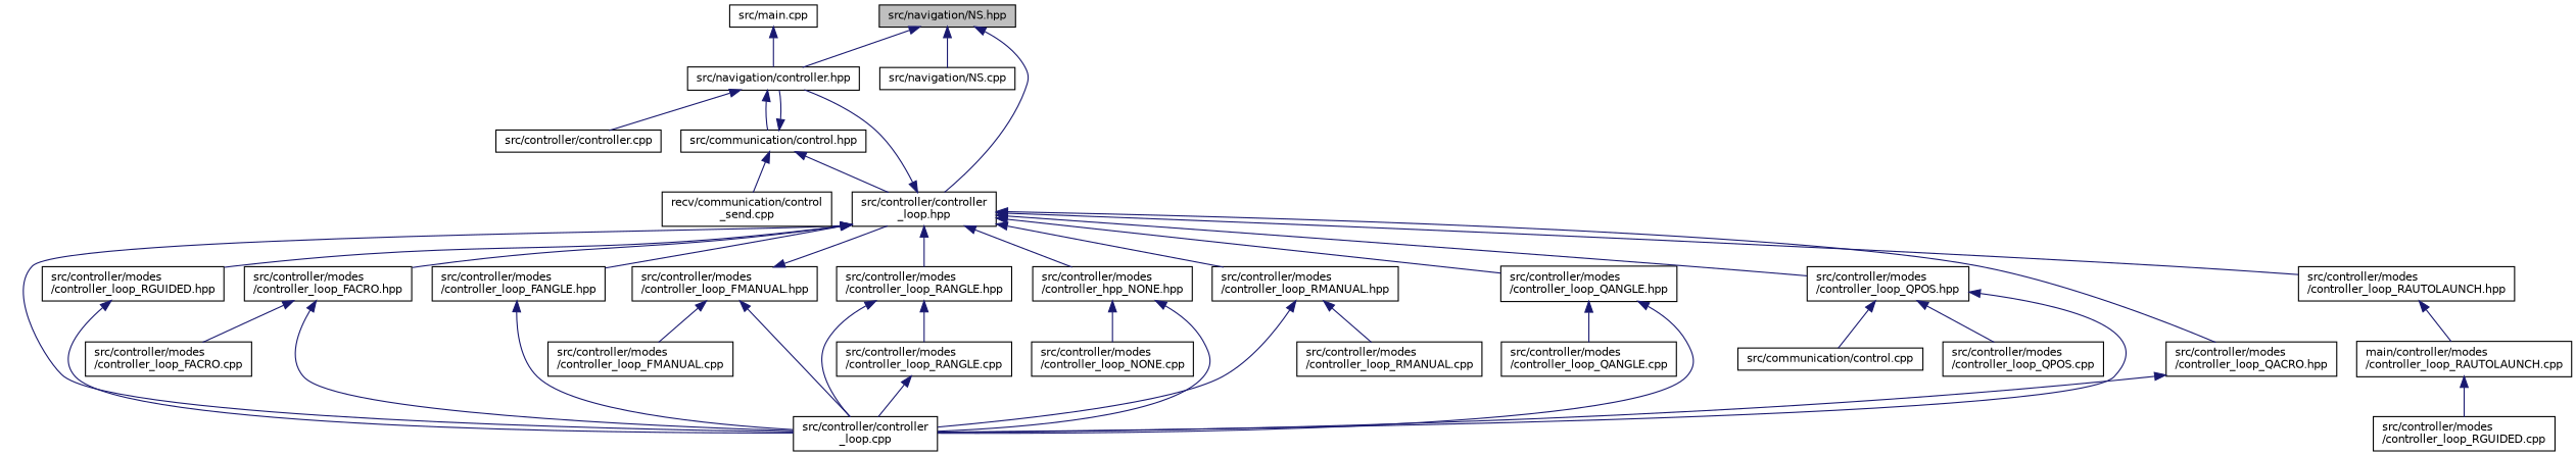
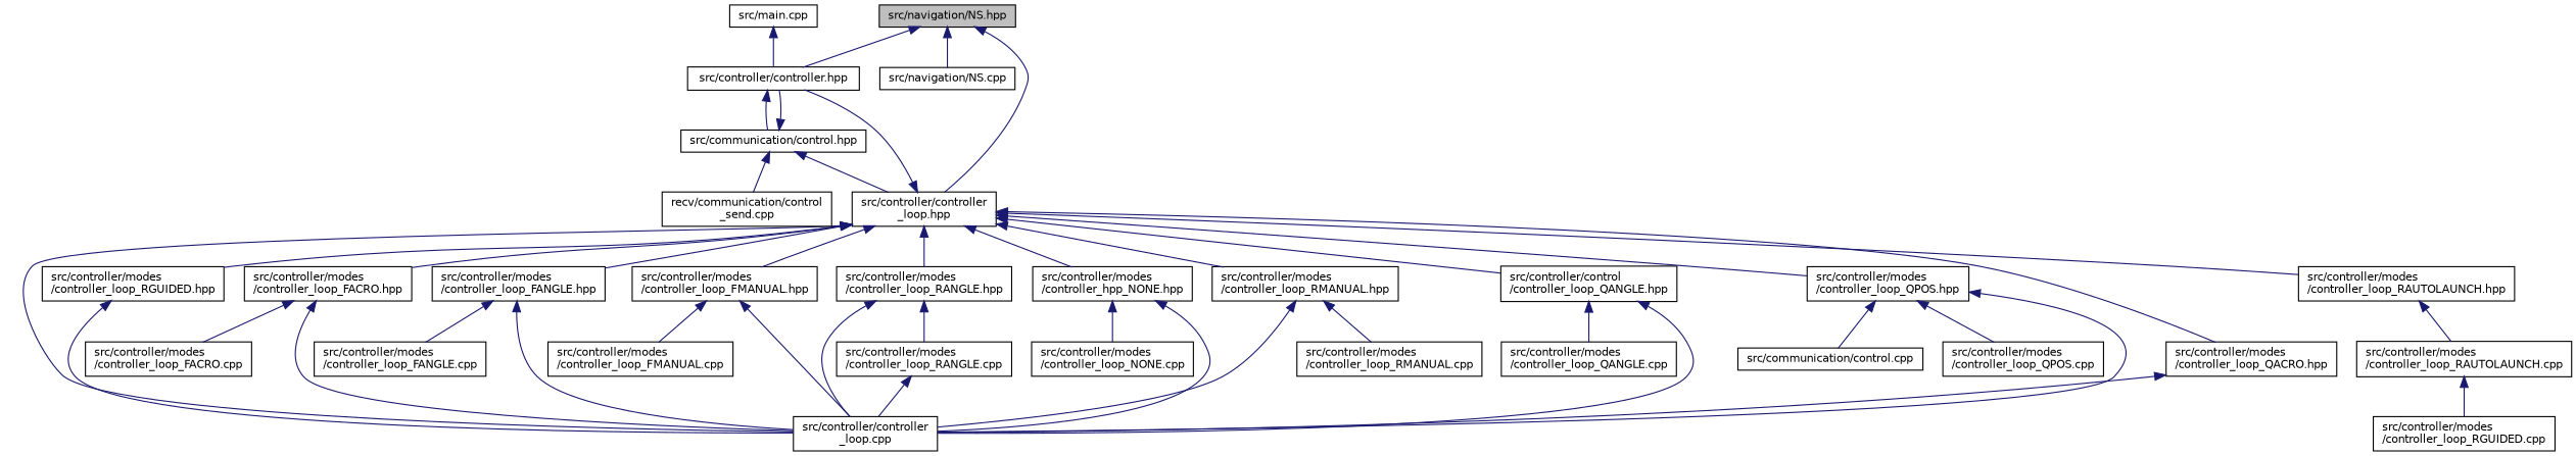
  digraph {
    node [color=black fillcolor=white fontname=Helvetica fontsize=10 shape=record style=filled]
    edge [color=midnightblue dir=back fontname=Helvetica fontsize=10 labelfontname=Helvetica labelfontsize=10 style=solid]
    n1 [fillcolor=grey75 fontcolor=black height=0.2 label="src/navigation/NS.hpp" width=0.4]
-   n2 [height=0.2 label="src/navigation/controller.hpp" width=0.4]
+   n2 [height=0.2 label="src/controller/controller.hpp" width=0.4]
    n3 [height=0.2 label="src/controller/controller\l_loop.hpp" width=0.4]
    n4 [height=0.2 label="src/navigation/NS.cpp" width=0.4]
    n5 [height=0.2 label="src/communication/control.hpp" width=0.4]
-   n6 [height=0.2 label="src/controller/controller.cpp" width=0.4]
    n7 [height=0.2 label="src/controller/controller\l_loop.cpp" width=0.4]
    n8 [height=0.2 label="src/controller/modes\l/controller_loop_FACRO.hpp" width=0.4]
    n9 [height=0.2 label="src/controller/modes\l/controller_loop_FANGLE.hpp" width=0.4]
    n10 [height=0.2 label="src/controller/modes\l/controller_loop_FMANUAL.hpp" width=0.4]
    n11 [height=0.2 label="src/controller/modes\l/controller_hpp_NONE.hpp" width=0.4]
    n12 [height=0.2 label="src/controller/modes\l/controller_loop_QACRO.hpp" width=0.4]
-   n13 [height=0.2 label="src/controller/modes\l/controller_loop_QANGLE.hpp" width=0.4]
+   n13 [height=0.2 label="src/controller/control\l/controller_loop_QANGLE.hpp" width=0.4]
    n14 [height=0.2 label="src/controller/modes\l/controller_loop_QPOS.hpp" width=0.4]
    n15 [height=0.2 label="src/controller/modes\l/controller_loop_RANGLE.hpp" width=0.4]
    n16 [height=0.2 label="src/controller/modes\l/controller_loop_RAUTOLAUNCH.hpp" width=0.4]
    n17 [height=0.2 label="src/controller/modes\l/controller_loop_RGUIDED.hpp" width=0.4]
    n18 [height=0.2 label="src/controller/modes\l/controller_loop_RMANUAL.hpp" width=0.4]
    n19 [height=0.2 label="recv/communication/control\l_send.cpp" width=0.4]
    n20 [height=0.2 label="src/main.cpp" width=0.4]
    n21 [height=0.2 label="src/communication/control.cpp" width=0.4]
    n22 [height=0.2 label="src/controller/modes\l/controller_loop_FACRO.cpp" width=0.4]
+   n23 [height=0.2 label="src/controller/modes\l/controller_loop_FANGLE.cpp" width=0.4]
    n24 [height=0.2 label="src/controller/modes\l/controller_loop_FMANUAL.cpp" width=0.4]
    n25 [height=0.2 label="src/controller/modes\l/controller_loop_NONE.cpp" width=0.4]
    n26 [height=0.2 label="src/controller/modes\l/controller_loop_QANGLE.cpp" width=0.4]
    n27 [height=0.2 label="src/controller/modes\l/controller_loop_QPOS.cpp" width=0.4]
    n28 [height=0.2 label="src/controller/modes\l/controller_loop_RANGLE.cpp" width=0.4]
-   n29 [height=0.2 label="main/controller/modes\l/controller_loop_RAUTOLAUNCH.cpp" width=0.4]
+   n29 [height=0.2 label="src/controller/modes\l/controller_loop_RAUTOLAUNCH.cpp" width=0.4]
    n30 [height=0.2 label="src/controller/modes\l/controller_loop_RMANUAL.cpp" width=0.4]
    n31 [height=0.2 label="src/controller/modes\l/controller_loop_RGUIDED.cpp" width=0.4]
    n1 -> n2
    n1 -> n3
    n1 -> n4
    n2 -> n5
-   n2 -> n6
    n3 -> n2
    n3 -> n7
    n3 -> n8
    n3 -> n9
-   n10 -> n3
+   n3 -> n10
    n3 -> n11
    n3 -> n12
    n3 -> n13
    n3 -> n14
    n3 -> n15
    n3 -> n16
    n3 -> n17
    n3 -> n18
    n5 -> n2
    n5 -> n3
    n5 -> n19
    n8 -> n7
    n8 -> n22
    n9 -> n7
+   n9 -> n23
    n10 -> n7
    n10 -> n24
    n11 -> n7
    n11 -> n25
    n12 -> n7
    n13 -> n7
    n13 -> n26
    n14 -> n7
    n14 -> n21
    n14 -> n27
    n15 -> n7
    n15 -> n28
    n16 -> n29
    n17 -> n7
    n18 -> n7
    n18 -> n30
    n20 -> n2
    n28 -> n7
    n29 -> n31
  }
